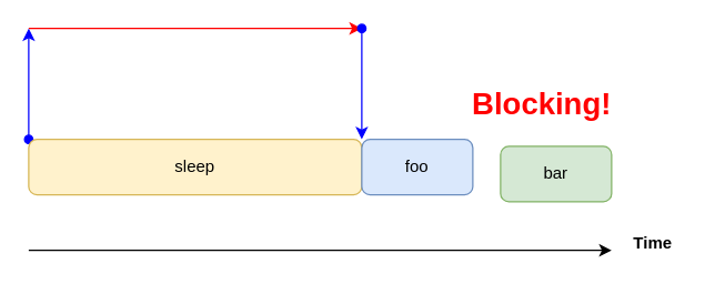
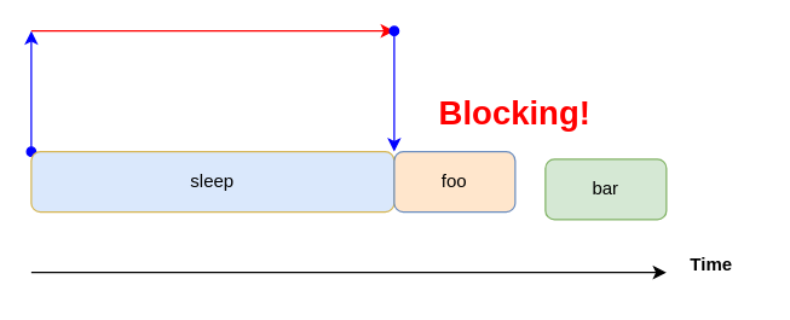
  <mxCell id="0" />
  <mxCell id="1" parent="0" />
  <mxCell id="2" style="edgeStyle=orthogonalEdgeStyle;rounded=0;orthogonalLoop=1;jettySize=auto;html=1;exitX=0;exitY=0;exitDx=0;exitDy=0;startArrow=oval;startFill=1;strokeColor=#0000FF;" edge="1" parent="1" source="3"><mxGeometry relative="1" as="geometry"><mxPoint x="20" y="20" as="targetPoint" /></mxGeometry></mxCell>
- <mxCell id="3" value="sleep" style="rounded=1;whiteSpace=wrap;html=1;fillColor=#fff2cc;strokeColor=#d6b656;" vertex="1" parent="1"><mxGeometry x="20" y="100" width="240" height="40" as="geometry" /></mxCell>
+ <mxCell id="3" value="sleep" style="rounded=1;whiteSpace=wrap;html=1;fillColor=#dae8fc;strokeColor=#d6b656;" vertex="1" parent="1"><mxGeometry x="20" y="100" width="240" height="40" as="geometry" /></mxCell>
  <mxCell id="4" value="" style="endArrow=classic;html=1;rounded=0;fillColor=#f8cecc;strokeColor=#FF0000;" edge="1" parent="1"><mxGeometry width="50" height="50" relative="1" as="geometry"><mxPoint x="20" y="20" as="sourcePoint" /><mxPoint x="260" y="20" as="targetPoint" /></mxGeometry></mxCell>
  <mxCell id="5" value="" style="endArrow=classic;html=1;rounded=0;entryX=1;entryY=0;entryDx=0;entryDy=0;startArrow=oval;startFill=1;strokeColor=#0000FF;" edge="1" parent="1" target="3"><mxGeometry width="50" height="50" relative="1" as="geometry"><mxPoint x="260" y="20" as="sourcePoint" /><mxPoint x="420" y="100" as="targetPoint" /></mxGeometry></mxCell>
- <mxCell id="6" value="foo" style="rounded=1;whiteSpace=wrap;html=1;fillColor=#dae8fc;strokeColor=#6c8ebf;" vertex="1" parent="1"><mxGeometry x="260" y="100" width="80" height="40" as="geometry" /></mxCell>
+ <mxCell id="6" value="foo" style="rounded=1;whiteSpace=wrap;html=1;fillColor=#ffe6cc;strokeColor=#6c8ebf;" vertex="1" parent="1"><mxGeometry x="260" y="100" width="80" height="40" as="geometry" /></mxCell>
  <mxCell id="7" value="bar" style="rounded=1;whiteSpace=wrap;html=1;fillColor=#d5e8d4;strokeColor=#82b366;" vertex="1" parent="1"><mxGeometry x="360" y="105" width="80" height="40" as="geometry" /></mxCell>
  <mxCell id="8" value="" style="endArrow=classic;html=1;rounded=0;" edge="1" parent="1"><mxGeometry width="50" height="50" relative="1" as="geometry"><mxPoint x="20" y="180" as="sourcePoint" /><mxPoint x="440" y="180" as="targetPoint" /></mxGeometry></mxCell>
  <mxCell id="9" value="&lt;b&gt;Time&lt;/b&gt;" style="text;html=1;strokeColor=none;fillColor=none;align=center;verticalAlign=middle;whiteSpace=wrap;rounded=0;" vertex="1" parent="1"><mxGeometry x="440" y="160" width="60" height="30" as="geometry" /></mxCell>
- <mxCell id="10" value="&lt;font color=&quot;#ff0000&quot; style=&quot;font-size: 22px;&quot;&gt;&lt;b&gt;Blocking!&lt;/b&gt;&lt;/font&gt;" style="text;html=1;strokeColor=none;fillColor=none;align=center;verticalAlign=middle;whiteSpace=wrap;rounded=0;" vertex="1" parent="1"><mxGeometry x="330" y="60" width="120" height="30" as="geometry" /></mxCell>
+ <mxCell id="10" value="&lt;font color=&quot;#ff0000&quot; style=&quot;font-size: 22px;&quot;&gt;&lt;b&gt;Blocking!&lt;/b&gt;&lt;/font&gt;" style="text;html=1;strokeColor=none;fillColor=none;align=center;verticalAlign=middle;whiteSpace=wrap;rounded=0;" vertex="1" parent="1"><mxGeometry x="280" y="60" width="120" height="30" as="geometry" /></mxCell>
